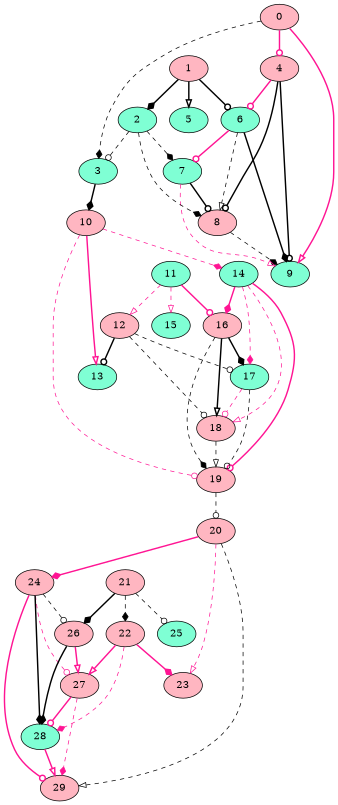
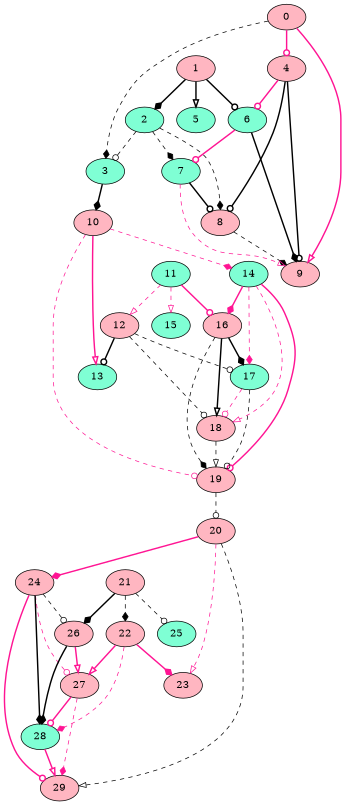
  digraph {
    CCR=10.0
    Density=1.9
    "No of edges"=19
    "No of nodes"=10
    "Node concurrency"=-1
    "Total sequential time"=63
    node [Weight=8 fillcolor=lightpink style=filled]
    edge [Weight=48 arrowhead=odot color=black style=bold]
    0 [Weight=6]
    3 [Weight=10 fillcolor=aquamarine]
    4 [Weight=3]
-   9 [fillcolor=aquamarine]
+   9
    10 [Weight=6]
    6 [fillcolor=aquamarine]
    8
    13 [Weight=10 fillcolor=aquamarine]
    14 [Weight=3 fillcolor=aquamarine]
    19
    7 [Weight=3 fillcolor=aquamarine]
    1 [Weight=5]
    2 [Weight=5 fillcolor=aquamarine]
    5 [Weight=7 fillcolor=aquamarine]
    16
    17 [Weight=3 fillcolor=aquamarine]
    18
    20 [Weight=6]
    23 [Weight=10]
    24 [Weight=3]
    29
    11 [Weight=5 fillcolor=aquamarine]
    12 [Weight=5]
    15 [Weight=7 fillcolor=aquamarine]
    26
    27 [Weight=3]
    28 [fillcolor=aquamarine]
    21 [Weight=5]
    22 [Weight=5]
    25 [Weight=7 fillcolor=aquamarine]
    0 -> 3 [Weight=34 arrowhead=diamond style=dashed]
    0 -> 4 [Weight=24 color=deeppink]
    0 -> 9 [Weight=44 arrowhead=onormal color=deeppink]
    3 -> 10 [Weight=10 arrowhead=diamond]
    4 -> 9 [Weight=39]
    4 -> 6 [Weight=10 color=deeppink]
    4 -> 8
    10 -> 13 [Weight=34 arrowhead=onormal color=deeppink]
    10 -> 14 [Weight=24 arrowhead=diamond color=deeppink style=dashed]
    10 -> 19 [Weight=44 color=deeppink style=dashed]
    6 -> 9 [Weight=29 arrowhead=diamond]
-   6 -> 8 [Weight=39 arrowhead=onormal style=dashed]
    6 -> 7 [Weight=15 color=deeppink]
    8 -> 9 [Weight=39 arrowhead=diamond style=dashed]
    14 -> 19 [Weight=39 color=deeppink]
    14 -> 16 [Weight=10 arrowhead=diamond color=deeppink]
    14 -> 17 [arrowhead=diamond color=deeppink style=dashed]
    14 -> 18 [arrowhead=onormal color=deeppink style=dashed]
    19 -> 20 [Weight=34 style=dashed]
    7 -> 9 [Weight=34 arrowhead=onormal color=deeppink style=dashed]
    7 -> 8 [Weight=15]
    1 -> 6 [Weight=39]
    1 -> 2 [arrowhead=diamond]
    1 -> 5 [Weight=19 arrowhead=onormal]
    2 -> 3 [Weight=10 style=dashed]
    2 -> 8 [arrowhead=diamond style=dashed]
    2 -> 7 [arrowhead=diamond style=dashed]
    16 -> 19 [Weight=29 arrowhead=diamond style=dashed]
    16 -> 17 [Weight=15 arrowhead=diamond]
    16 -> 18 [Weight=39 arrowhead=onormal]
    17 -> 19 [Weight=34 style=dashed]
    17 -> 18 [Weight=15 color=deeppink style=dashed]
    18 -> 19 [Weight=39 arrowhead=onormal style=dashed]
    20 -> 23 [Weight=34 arrowhead=onormal color=deeppink style=dashed]
    20 -> 24 [Weight=24 arrowhead=diamond color=deeppink]
    20 -> 29 [Weight=44 arrowhead=onormal style=dashed]
    24 -> 29 [Weight=39 color=deeppink]
    24 -> 26 [Weight=10 style=dashed]
    24 -> 27 [color=deeppink style=dashed]
    24 -> 28 [arrowhead=diamond]
    11 -> 16 [Weight=39 color=deeppink]
    11 -> 12 [arrowhead=onormal color=deeppink style=dashed]
    11 -> 15 [Weight=19 arrowhead=onormal color=deeppink style=dashed]
    12 -> 13 [Weight=10]
    12 -> 17 [style=dashed]
    12 -> 18 [style=dashed]
    26 -> 27 [Weight=15 arrowhead=onormal color=deeppink]
    26 -> 28 [Weight=39 arrowhead=diamond]
    27 -> 29 [Weight=34 arrowhead=diamond color=deeppink style=dashed]
    27 -> 28 [Weight=15 color=deeppink]
    28 -> 29 [Weight=39 arrowhead=onormal color=deeppink]
    21 -> 26 [Weight=39 arrowhead=diamond]
    21 -> 22 [arrowhead=diamond style=dashed]
    21 -> 25 [Weight=19 style=dashed]
    22 -> 23 [Weight=10 arrowhead=diamond color=deeppink]
    22 -> 27 [arrowhead=onormal color=deeppink]
    22 -> 28 [arrowhead=diamond color=deeppink style=dashed]
  }
